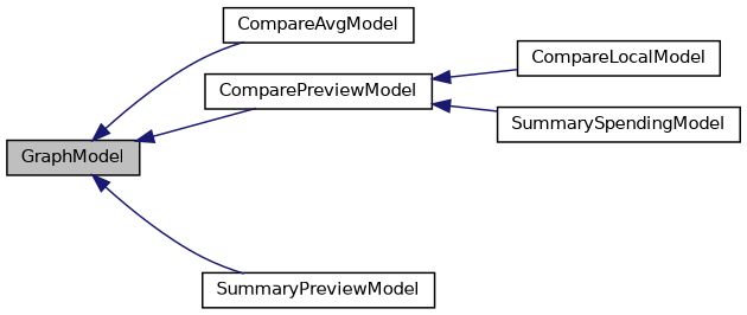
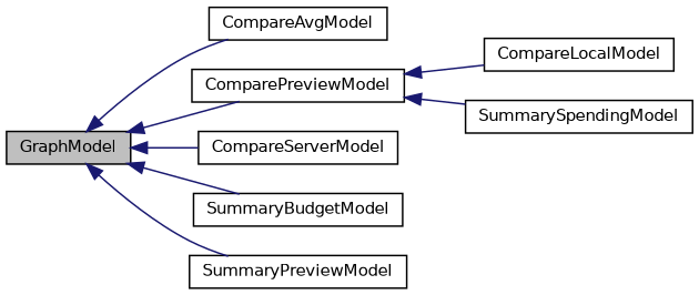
  digraph {
    rankdir=LR
    node [color=black fillcolor=white fontname=Helvetica fontsize=10 shape=record style=filled]
    edge [color=midnightblue dir=back fontname=Helvetica fontsize=10 labelfontname=Helvetica labelfontsize=10 style=solid]
    n1 [fillcolor=grey75 fontcolor=black height=0.2 label=GraphModel width=0.4]
    n2 [height=0.2 label=CompareAvgModel width=0.4]
    n3 [height=0.2 label=ComparePreviewModel width=0.4]
+   n4 [height=0.2 label=CompareServerModel width=0.4]
+   n5 [height=0.2 label=SummaryBudgetModel width=0.4]
    n6 [height=0.2 label=SummaryPreviewModel width=0.4]
    n7 [height=0.2 label=CompareLocalModel width=0.4]
    n8 [height=0.2 label=SummarySpendingModel width=0.4]
    n1 -> n2
    n1 -> n3
+   n1 -> n4
+   n1 -> n5
    n1 -> n6
    n3 -> n7
    n3 -> n8
  }
